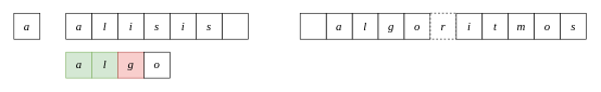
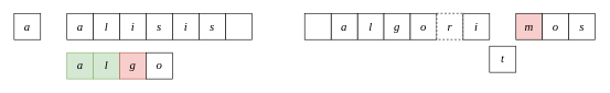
  <mxCell id="0" />
  <mxCell id="1" parent="0" />
  <mxCell id="2" value="&lt;font face=&quot;cm&quot; style=&quot;font-size: 18px&quot;&gt;&lt;i&gt;a&lt;/i&gt;&lt;/font&gt;" style="whiteSpace=wrap;html=1;aspect=fixed;" parent="1" vertex="1"><mxGeometry y="20" width="40" height="40" as="geometry" x="20" /></mxCell>
  <mxCell id="3" value="&lt;font face=&quot;cm&quot; style=&quot;font-size: 18px&quot;&gt;&lt;i&gt;a&lt;/i&gt;&lt;/font&gt;" style="whiteSpace=wrap;html=1;aspect=fixed;" parent="1" vertex="1"><mxGeometry x="100" y="20" width="40" height="40" as="geometry" /></mxCell>
  <mxCell id="4" value="&lt;font face=&quot;cm&quot; style=&quot;font-size: 18px&quot;&gt;&lt;i&gt;l&lt;/i&gt;&lt;/font&gt;" style="whiteSpace=wrap;html=1;aspect=fixed;" parent="1" vertex="1"><mxGeometry x="140" y="20" width="40" height="40" as="geometry" /></mxCell>
  <mxCell id="5" value="&lt;font face=&quot;cm&quot; style=&quot;font-size: 18px&quot;&gt;&lt;i&gt;i&lt;/i&gt;&lt;/font&gt;" style="whiteSpace=wrap;html=1;aspect=fixed;" parent="1" vertex="1"><mxGeometry x="180" y="20" width="40" height="40" as="geometry" /></mxCell>
  <mxCell id="6" value="&lt;font face=&quot;cm&quot; style=&quot;font-size: 18px&quot;&gt;&lt;i&gt;s&lt;/i&gt;&lt;/font&gt;" style="whiteSpace=wrap;html=1;aspect=fixed;" parent="1" vertex="1"><mxGeometry x="220" y="20" width="40" height="40" as="geometry" /></mxCell>
  <mxCell id="7" value="&lt;font face=&quot;cm&quot; style=&quot;font-size: 18px&quot;&gt;&lt;i&gt;i&lt;/i&gt;&lt;/font&gt;" style="whiteSpace=wrap;html=1;aspect=fixed;" parent="1" vertex="1"><mxGeometry x="260" y="20" width="40" height="40" as="geometry" /></mxCell>
  <mxCell id="8" value="&lt;font face=&quot;cm&quot; style=&quot;font-size: 18px&quot;&gt;&lt;i&gt;l&lt;/i&gt;&lt;/font&gt;" style="whiteSpace=wrap;html=1;aspect=fixed;" parent="1" vertex="1"><mxGeometry x="540" y="20" width="40" height="40" as="geometry" /></mxCell>
  <mxCell id="9" value="&lt;font face=&quot;cm&quot; style=&quot;font-size: 18px&quot;&gt;&lt;i&gt;a&lt;/i&gt;&lt;/font&gt;" style="whiteSpace=wrap;html=1;aspect=fixed;" parent="1" vertex="1"><mxGeometry x="500" y="20" width="40" height="40" as="geometry" /></mxCell>
  <mxCell id="10" value="&lt;font face=&quot;cm&quot;&gt;&lt;span style=&quot;font-size: 18px&quot;&gt;&lt;i&gt;&amp;nbsp;&lt;/i&gt;&lt;/span&gt;&lt;/font&gt;" style="whiteSpace=wrap;html=1;aspect=fixed;" parent="1" vertex="1"><mxGeometry x="460" y="20" width="40" height="40" as="geometry" /></mxCell>
  <mxCell id="11" value="&lt;font face=&quot;cm&quot;&gt;&lt;span style=&quot;font-size: 18px&quot;&gt;&lt;i&gt;&amp;nbsp;&lt;/i&gt;&lt;/span&gt;&lt;/font&gt;" style="whiteSpace=wrap;html=1;aspect=fixed;" parent="1" vertex="1"><mxGeometry x="340" y="20" width="40" height="40" as="geometry" /></mxCell>
  <mxCell id="12" value="&lt;font face=&quot;cm&quot; style=&quot;font-size: 18px&quot;&gt;&lt;i&gt;s&lt;/i&gt;&lt;/font&gt;" style="whiteSpace=wrap;html=1;aspect=fixed;" parent="1" vertex="1"><mxGeometry x="300" y="20" width="40" height="40" as="geometry" /></mxCell>
  <mxCell id="13" value="&lt;font face=&quot;cm&quot; style=&quot;font-size: 18px&quot;&gt;&lt;i&gt;g&lt;/i&gt;&lt;/font&gt;" style="whiteSpace=wrap;html=1;aspect=fixed;" parent="1" vertex="1"><mxGeometry x="580" y="20" width="40" height="40" as="geometry" /></mxCell>
  <mxCell id="14" value="&lt;font face=&quot;cm&quot; style=&quot;font-size: 18px&quot;&gt;&lt;i&gt;o&lt;/i&gt;&lt;/font&gt;" style="whiteSpace=wrap;html=1;aspect=fixed;" parent="1" vertex="1"><mxGeometry x="620" y="20" width="40" height="40" as="geometry" /></mxCell>
  <mxCell id="15" value="&lt;font face=&quot;cm&quot; style=&quot;font-size: 18px&quot;&gt;&lt;i&gt;r&lt;/i&gt;&lt;/font&gt;" style="whiteSpace=wrap;html=1;aspect=fixed;dashed=1;" parent="1" vertex="1"><mxGeometry x="660" y="20" width="40" height="40" as="geometry" /></mxCell>
  <mxCell id="16" value="&lt;font face=&quot;cm&quot; style=&quot;font-size: 18px&quot;&gt;&lt;i&gt;i&lt;/i&gt;&lt;/font&gt;" style="whiteSpace=wrap;html=1;aspect=fixed;" parent="1" vertex="1"><mxGeometry x="700" y="20" width="40" height="40" as="geometry" /></mxCell>
- <mxCell id="17" value="&lt;font face=&quot;cm&quot; style=&quot;font-size: 18px&quot;&gt;&lt;i&gt;t&lt;/i&gt;&lt;/font&gt;" style="whiteSpace=wrap;html=1;aspect=fixed;" parent="1" vertex="1"><mxGeometry x="740" y="20" width="40" height="40" as="geometry" /></mxCell>
- <mxCell id="18" value="&lt;font face=&quot;cm&quot; style=&quot;font-size: 18px&quot;&gt;&lt;i&gt;m&lt;/i&gt;&lt;/font&gt;" style="whiteSpace=wrap;html=1;aspect=fixed;" parent="1" vertex="1"><mxGeometry x="780" y="20" width="40" height="40" as="geometry" /></mxCell>
+ <mxCell id="17" value="&lt;font face=&quot;cm&quot; style=&quot;font-size: 18px&quot;&gt;&lt;i&gt;t&lt;/i&gt;&lt;/font&gt;" style="whiteSpace=wrap;html=1;aspect=fixed;" parent="1" vertex="1"><mxGeometry x="740" y="70" width="40" height="40" as="geometry" /></mxCell>
+ <mxCell id="18" value="&lt;font face=&quot;cm&quot; style=&quot;font-size: 18px&quot;&gt;&lt;i&gt;m&lt;/i&gt;&lt;/font&gt;" style="whiteSpace=wrap;html=1;aspect=fixed;fillColor=#f8cecc;" parent="1" vertex="1"><mxGeometry x="780" y="20" width="40" height="40" as="geometry" /></mxCell>
  <mxCell id="19" value="&lt;font face=&quot;cm&quot; style=&quot;font-size: 18px&quot;&gt;&lt;i&gt;o&lt;/i&gt;&lt;/font&gt;" style="whiteSpace=wrap;html=1;aspect=fixed;" parent="1" vertex="1"><mxGeometry x="820" y="20" width="40" height="40" as="geometry" /></mxCell>
  <mxCell id="20" value="&lt;font face=&quot;cm&quot; style=&quot;font-size: 18px&quot;&gt;&lt;i&gt;a&lt;/i&gt;&lt;/font&gt;" style="whiteSpace=wrap;html=1;aspect=fixed;fillColor=#d5e8d4;strokeColor=#82b366;" parent="1" vertex="1"><mxGeometry x="100" y="80" width="40" height="40" as="geometry" /></mxCell>
  <mxCell id="21" value="&lt;font face=&quot;cm&quot; style=&quot;font-size: 18px&quot;&gt;&lt;i&gt;l&lt;/i&gt;&lt;/font&gt;" style="whiteSpace=wrap;html=1;aspect=fixed;fillColor=#d5e8d4;strokeColor=#82b366;" parent="1" vertex="1"><mxGeometry x="140" y="80" width="40" height="40" as="geometry" /></mxCell>
  <mxCell id="22" value="&lt;font face=&quot;cm&quot; style=&quot;font-size: 18px&quot;&gt;&lt;i&gt;g&lt;/i&gt;&lt;/font&gt;" style="whiteSpace=wrap;html=1;aspect=fixed;fillColor=#f8cecc;strokeColor=#b85450;" parent="1" vertex="1"><mxGeometry x="180" y="80" width="40" height="40" as="geometry" /></mxCell>
  <mxCell id="23" value="&lt;font face=&quot;cm&quot; style=&quot;font-size: 18px&quot;&gt;&lt;i&gt;o&lt;/i&gt;&lt;/font&gt;" style="whiteSpace=wrap;html=1;aspect=fixed;" parent="1" vertex="1"><mxGeometry x="220" y="80" width="40" height="40" as="geometry" /></mxCell>
  <mxCell id="24" value="&lt;font face=&quot;cm&quot; style=&quot;font-size: 18px&quot;&gt;&lt;i&gt;s&lt;/i&gt;&lt;/font&gt;" style="whiteSpace=wrap;html=1;aspect=fixed;" vertex="1" parent="1"><mxGeometry x="860" y="20" width="40" height="40" as="geometry" /></mxCell>
